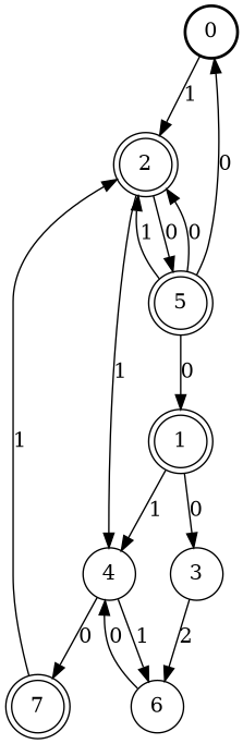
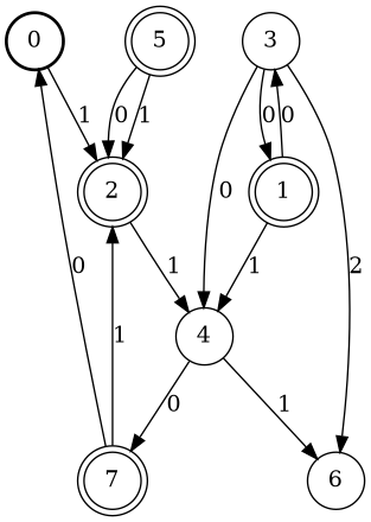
  digraph {
    node [shape=circle]
    0 [style=bold]
    2 [peripheries=2]
    1 [peripheries=2]
    3
    4
    5 [peripheries=2]
    6
    7 [peripheries=2]
    0 -> 2 [label=1]
    2 -> 4 [label=1]
-   2 -> 5 [label=0]
    1 -> 3 [label=0]
    1 -> 4 [label=1]
-   5 -> 1 [label=0]
+   3 -> 1 [label=0]
    3 -> 6 [label=2]
    4 -> 6 [label=1]
    4 -> 7 [label=0]
    5 -> 2 [label=0]
    5 -> 2 [label=1]
-   6 -> 4 [label=0]
-   5 -> 0 [label=0]
+   3 -> 4 [label=0]
+   7 -> 0 [label=0]
    7 -> 2 [label=1]
  }
